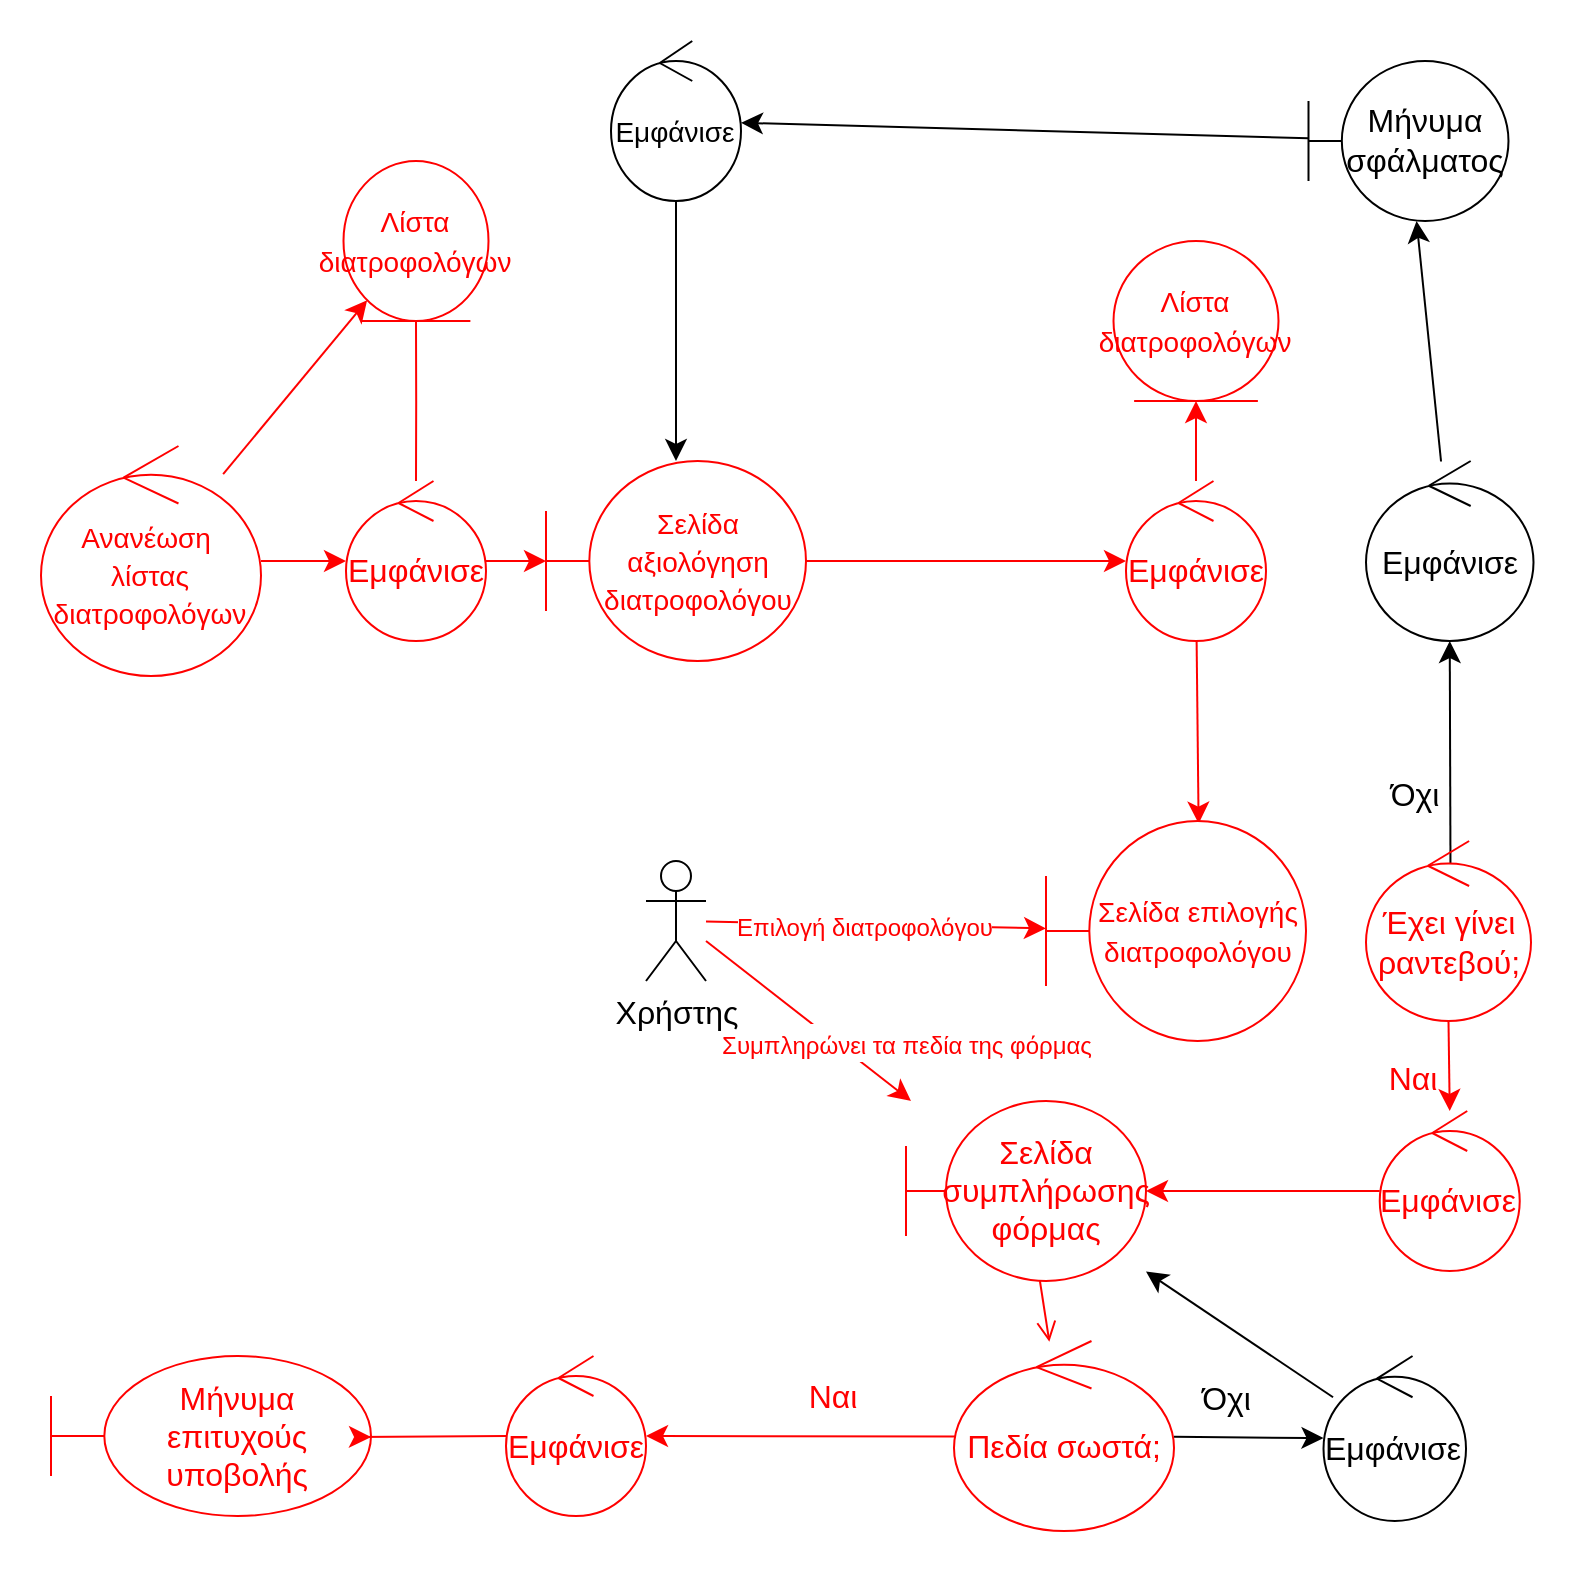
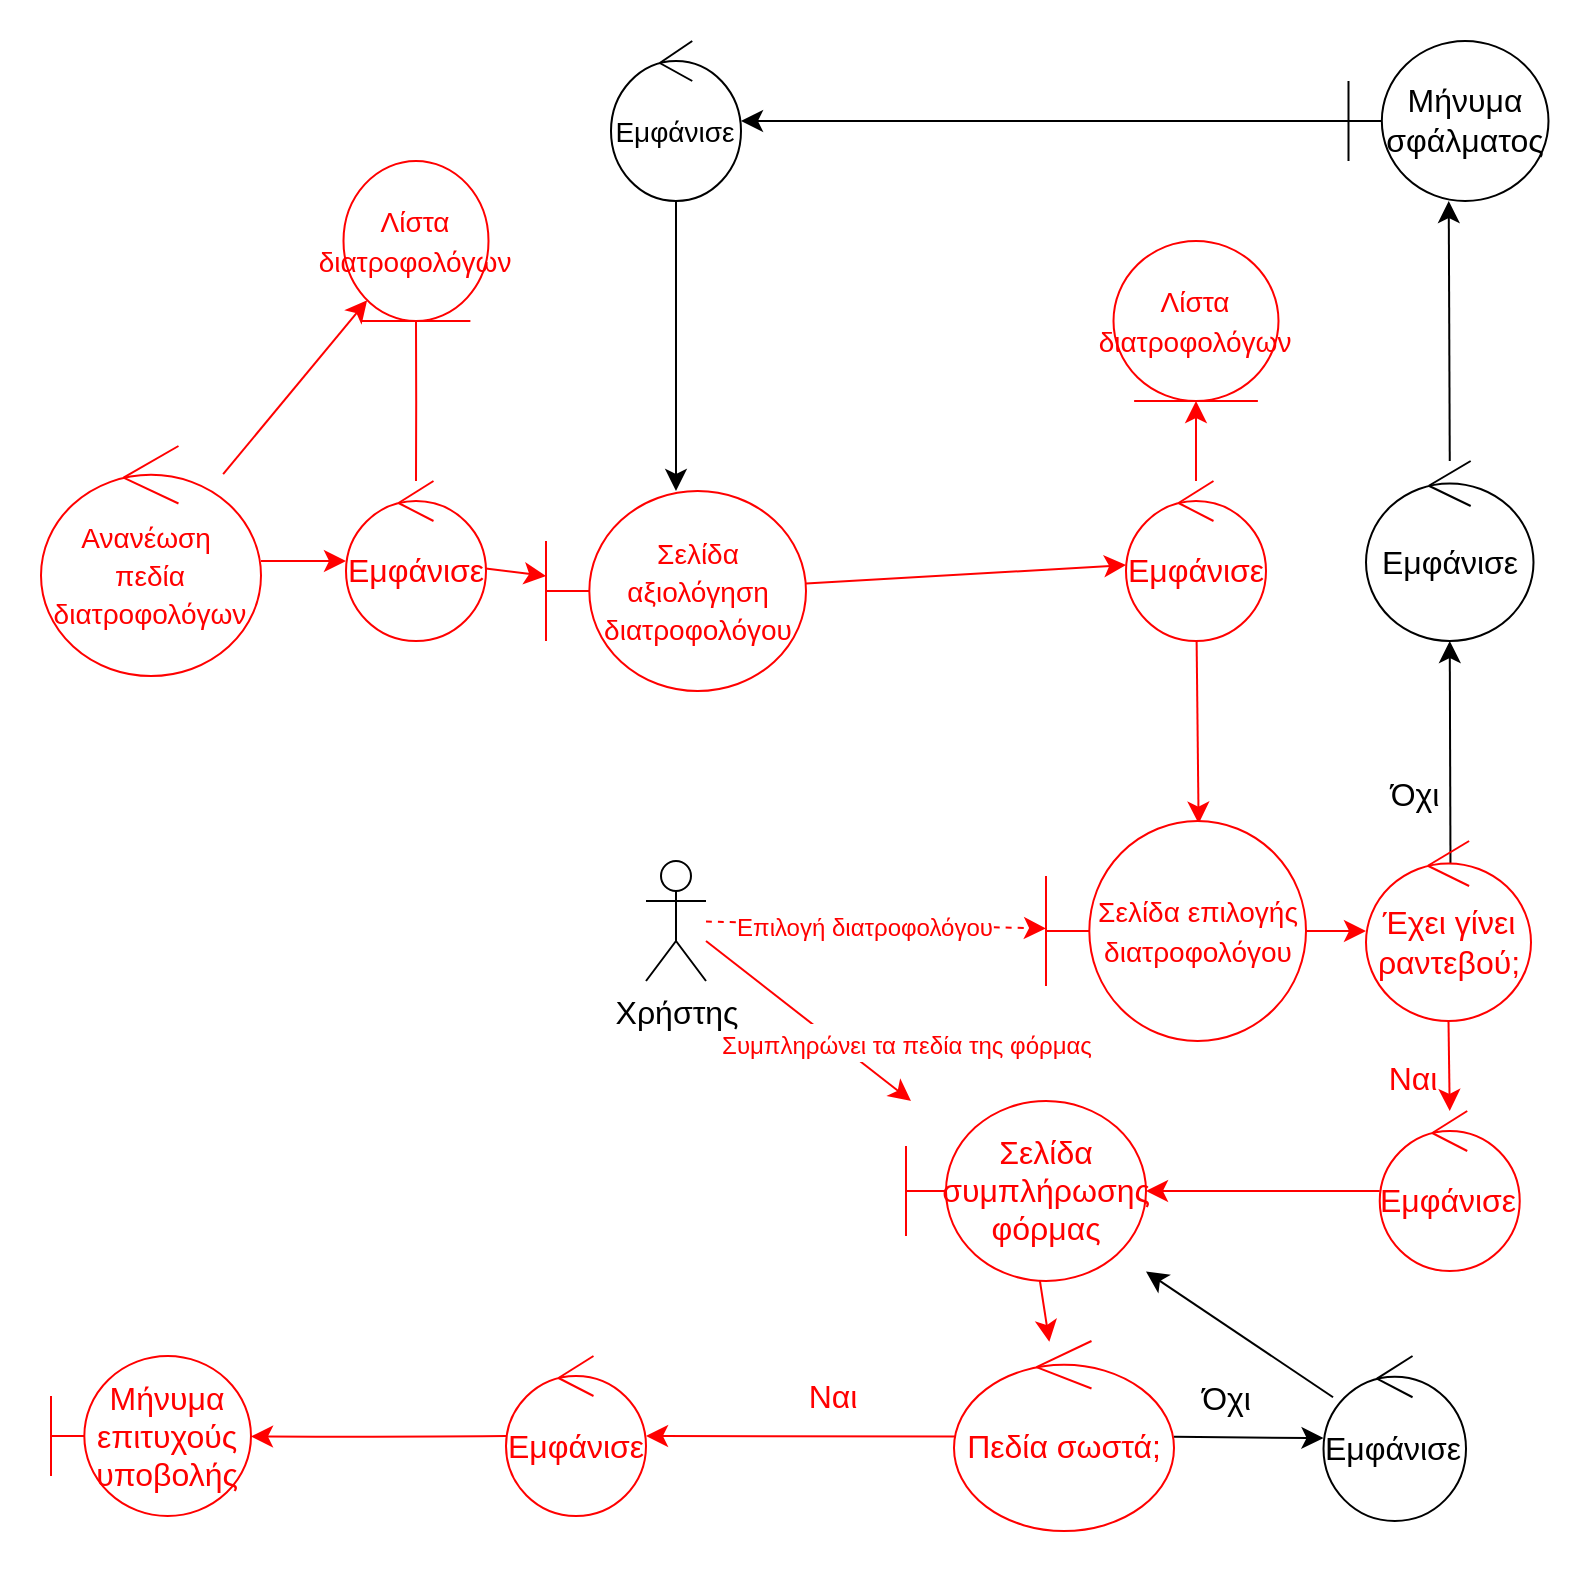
  <mxCell id="0" />
  <mxCell id="1" parent="0" />
- <mxCell id="2" value="" style="edgeStyle=none;curved=1;rounded=0;orthogonalLoop=1;jettySize=auto;html=1;fontSize=12;startSize=8;endSize=8;strokeColor=#FF0000;" parent="1" source="6" target="14" edge="1"><mxGeometry relative="1" as="geometry" /></mxCell>
+ <mxCell id="2" value="" style="edgeStyle=none;curved=1;rounded=0;orthogonalLoop=1;jettySize=auto;html=1;fontSize=12;startSize=8;endSize=8;strokeColor=#FF0000;dashed=1;" parent="1" source="6" target="14" edge="1"><mxGeometry relative="1" as="geometry" /></mxCell>
  <mxCell id="3" value="&lt;font color=&quot;#ff0000&quot; style=&quot;font-size: 12px;&quot;&gt;Επιλογή διατροφολόγου&lt;/font&gt;" style="edgeLabel;html=1;align=center;verticalAlign=middle;resizable=0;points=[];fontSize=16;" parent="2" vertex="1" connectable="0"><mxGeometry x="-0.175" y="-3" relative="1" as="geometry"><mxPoint x="9" y="-3" as="offset" /></mxGeometry></mxCell>
  <mxCell id="4" value="" style="edgeStyle=none;curved=1;rounded=0;orthogonalLoop=1;jettySize=auto;html=1;fontSize=12;startSize=8;endSize=8;strokeColor=#FF0000;" parent="1" source="6" edge="1"><mxGeometry relative="1" as="geometry"><Array as="points"><mxPoint x="352.5" y="470" /></Array><mxPoint x="455" y="550" as="targetPoint" /></mxGeometry></mxCell>
  <mxCell id="5" value="&lt;font style=&quot;font-size: 12px;&quot;&gt;Συμπληρώνει τα πεδία της φόρμας&lt;/font&gt;" style="edgeLabel;html=1;align=center;verticalAlign=middle;resizable=0;points=[];fontSize=16;fontColor=#FF0000;" parent="4" vertex="1" connectable="0"><mxGeometry x="0.15" relative="1" as="geometry"><mxPoint x="41" y="4" as="offset" /></mxGeometry></mxCell>
  <mxCell id="6" value="Χρήστης" style="shape=umlActor;verticalLabelPosition=bottom;verticalAlign=top;html=1;outlineConnect=0;fontSize=16;" parent="1" vertex="1"><mxGeometry x="322.5" y="430" width="30" height="60" as="geometry" /></mxCell>
  <mxCell id="7" value="" style="edgeStyle=none;curved=1;rounded=0;orthogonalLoop=1;jettySize=auto;html=1;fontSize=12;startSize=8;endSize=8;strokeColor=#FF0000;" parent="1" source="8" target="11" edge="1"><mxGeometry relative="1" as="geometry" /></mxCell>
- <mxCell id="8" value="&lt;font color=&quot;#ff0000&quot; style=&quot;font-size: 14px;&quot;&gt;Σελίδα αξιολόγηση διατροφολόγου&lt;/font&gt;" style="shape=umlBoundary;whiteSpace=wrap;html=1;fontSize=16;strokeColor=#FF0000;" parent="1" vertex="1"><mxGeometry x="272.5" y="230" width="130" height="100" as="geometry" /></mxCell>
+ <mxCell id="8" value="&lt;font color=&quot;#ff0000&quot; style=&quot;font-size: 14px;&quot;&gt;Σελίδα αξιολόγηση διατροφολόγου&lt;/font&gt;" style="shape=umlBoundary;whiteSpace=wrap;html=1;fontSize=16;strokeColor=#FF0000;" parent="1" vertex="1"><mxGeometry x="272.5" y="245" width="130" height="100" as="geometry" /></mxCell>
  <mxCell id="9" value="" style="edgeStyle=none;curved=1;rounded=0;orthogonalLoop=1;jettySize=auto;html=1;fontSize=12;startSize=8;endSize=8;strokeColor=#FF0000;" parent="1" source="11" target="12" edge="1"><mxGeometry relative="1" as="geometry" /></mxCell>
  <mxCell id="10" value="" style="edgeStyle=none;curved=1;rounded=0;orthogonalLoop=1;jettySize=auto;html=1;fontSize=12;startSize=8;endSize=8;entryX=0.587;entryY=0.012;entryDx=0;entryDy=0;entryPerimeter=0;strokeColor=#FF0000;" parent="1" source="11" target="14" edge="1"><mxGeometry relative="1" as="geometry" /></mxCell>
  <mxCell id="11" value="&lt;font color=&quot;#ff0000&quot;&gt;Εμφάνισε&lt;/font&gt;" style="ellipse;shape=umlControl;whiteSpace=wrap;html=1;fontSize=16;strokeColor=#FF0000;" parent="1" vertex="1"><mxGeometry x="562.5" y="240" width="70" height="80" as="geometry" /></mxCell>
  <mxCell id="12" value="&lt;font color=&quot;#ff0000&quot; style=&quot;font-size: 14px;&quot;&gt;Λίστα διατροφολόγων&lt;/font&gt;" style="ellipse;shape=umlEntity;whiteSpace=wrap;html=1;fontSize=16;strokeColor=#FF0000;" parent="1" vertex="1"><mxGeometry x="556.25" y="120" width="82.5" height="80" as="geometry" /></mxCell>
+ <mxCell id="13" value="" style="edgeStyle=none;curved=1;rounded=0;orthogonalLoop=1;jettySize=auto;html=1;fontSize=12;startSize=8;endSize=8;strokeColor=#FF0000;" parent="1" source="14" target="19" edge="1"><mxGeometry relative="1" as="geometry" /></mxCell>
  <mxCell id="14" value="&lt;font color=&quot;#ff0000&quot; style=&quot;font-size: 14px;&quot;&gt;Σελίδα επιλογής διατροφολόγου&lt;/font&gt;" style="shape=umlBoundary;whiteSpace=wrap;html=1;fontSize=16;strokeColor=#FF0000;" parent="1" vertex="1"><mxGeometry x="522.5" y="410" width="130" height="110" as="geometry" /></mxCell>
  <mxCell id="15" value="" style="edgeStyle=none;curved=1;rounded=0;orthogonalLoop=1;jettySize=auto;html=1;fontSize=12;startSize=8;endSize=8;strokeColor=#FF0000;" parent="1" source="19" target="21" edge="1"><mxGeometry relative="1" as="geometry"><mxPoint x="652.5" y="540" as="targetPoint" /></mxGeometry></mxCell>
  <mxCell id="16" value="&lt;font color=&quot;#ff0000&quot;&gt;Ναι&lt;/font&gt;" style="edgeLabel;html=1;align=center;verticalAlign=middle;resizable=0;points=[];fontSize=16;" parent="15" vertex="1" connectable="0"><mxGeometry x="0.3" y="3" relative="1" as="geometry"><mxPoint x="-22" as="offset" /></mxGeometry></mxCell>
  <mxCell id="17" value="" style="edgeStyle=none;curved=1;rounded=0;orthogonalLoop=1;jettySize=auto;html=1;fontSize=12;startSize=8;endSize=8;exitX=0.512;exitY=0.132;exitDx=0;exitDy=0;exitPerimeter=0;" parent="1" source="19" target="40" edge="1"><mxGeometry relative="1" as="geometry" /></mxCell>
  <mxCell id="18" value="Όχι" style="edgeLabel;html=1;align=center;verticalAlign=middle;resizable=0;points=[];fontSize=16;" parent="17" vertex="1" connectable="0"><mxGeometry x="-0.372" relative="1" as="geometry"><mxPoint x="-18" as="offset" /></mxGeometry></mxCell>
  <mxCell id="19" value="&lt;font color=&quot;#ff0000&quot;&gt;Έχει γίνει ραντεβού;&lt;/font&gt;" style="ellipse;shape=umlControl;whiteSpace=wrap;html=1;fontSize=16;strokeColor=#FF0000;" parent="1" vertex="1"><mxGeometry x="682.5" y="420" width="82.5" height="90" as="geometry" /></mxCell>
  <mxCell id="20" value="" style="edgeStyle=none;curved=1;rounded=0;orthogonalLoop=1;jettySize=auto;html=1;fontSize=12;startSize=8;endSize=8;strokeColor=#FF0000;" parent="1" source="21" target="23" edge="1"><mxGeometry relative="1" as="geometry" /></mxCell>
  <mxCell id="21" value="&lt;font color=&quot;#ff0000&quot;&gt;Εμφάνισε&lt;/font&gt;" style="ellipse;shape=umlControl;whiteSpace=wrap;html=1;fontSize=16;strokeColor=#FF0000;" parent="1" vertex="1"><mxGeometry x="689.37" y="555" width="70" height="80" as="geometry" /></mxCell>
- <mxCell id="22" value="" style="edgeStyle=none;curved=1;rounded=0;orthogonalLoop=1;jettySize=auto;html=1;fontSize=12;startSize=8;endSize=8;strokeColor=#FF0000;endArrow=open;" parent="1" source="23" target="28" edge="1"><mxGeometry relative="1" as="geometry" /></mxCell>
+ <mxCell id="22" value="" style="edgeStyle=none;curved=1;rounded=0;orthogonalLoop=1;jettySize=auto;html=1;fontSize=12;startSize=8;endSize=8;strokeColor=#FF0000;" parent="1" source="23" target="28" edge="1"><mxGeometry relative="1" as="geometry" /></mxCell>
  <mxCell id="23" value="&lt;font color=&quot;#ff0000&quot;&gt;Σελίδα συμπλήρωσης φόρμας&lt;/font&gt;" style="shape=umlBoundary;whiteSpace=wrap;html=1;fontSize=16;strokeColor=#FF0000;" parent="1" vertex="1"><mxGeometry x="452.5" y="550" width="120" height="90" as="geometry" /></mxCell>
  <mxCell id="24" value="" style="edgeStyle=none;curved=1;rounded=0;orthogonalLoop=1;jettySize=auto;html=1;fontSize=12;startSize=8;endSize=8;exitX=0.031;exitY=0.503;exitDx=0;exitDy=0;exitPerimeter=0;strokeColor=#FF0000;" parent="1" source="28" target="31" edge="1"><mxGeometry relative="1" as="geometry" /></mxCell>
  <mxCell id="25" value="&lt;font color=&quot;#ff0000&quot;&gt;Ναι&lt;/font&gt;" style="edgeLabel;html=1;align=center;verticalAlign=middle;resizable=0;points=[];fontSize=16;" parent="24" vertex="1" connectable="0"><mxGeometry x="-0.523" y="2" relative="1" as="geometry"><mxPoint x="-26" y="-22" as="offset" /></mxGeometry></mxCell>
  <mxCell id="26" value="" style="edgeStyle=none;curved=1;rounded=0;orthogonalLoop=1;jettySize=auto;html=1;fontSize=12;startSize=8;endSize=8;" parent="1" source="28" target="46" edge="1"><mxGeometry relative="1" as="geometry" /></mxCell>
  <mxCell id="27" value="Όχι&amp;nbsp;" style="edgeLabel;html=1;align=center;verticalAlign=middle;resizable=0;points=[];fontSize=16;" parent="26" vertex="1" connectable="0"><mxGeometry x="-0.292" y="-2" relative="1" as="geometry"><mxPoint x="2" y="-22" as="offset" /></mxGeometry></mxCell>
  <mxCell id="28" value="&lt;font color=&quot;#ff0000&quot;&gt;Πεδία σωστά;&lt;/font&gt;" style="ellipse;shape=umlControl;whiteSpace=wrap;html=1;fontSize=16;strokeColor=#FF0000;" parent="1" vertex="1"><mxGeometry x="476.5" y="670" width="110" height="95" as="geometry" /></mxCell>
- <mxCell id="29" value="&lt;font color=&quot;#ff0000&quot;&gt;Μήνυμα επιτυχούς υποβολής&lt;/font&gt;" style="shape=umlBoundary;whiteSpace=wrap;html=1;fontSize=16;strokeColor=#FF0000;" parent="1" vertex="1"><mxGeometry x="25" y="677.5" width="160" height="80" as="geometry" /></mxCell>
+ <mxCell id="29" value="&lt;font color=&quot;#ff0000&quot;&gt;Μήνυμα επιτυχούς υποβολής&lt;/font&gt;" style="shape=umlBoundary;whiteSpace=wrap;html=1;fontSize=16;strokeColor=#FF0000;" parent="1" vertex="1"><mxGeometry x="25" y="677.5" width="100" height="80" as="geometry" /></mxCell>
  <mxCell id="30" value="" style="edgeStyle=none;curved=1;rounded=0;orthogonalLoop=1;jettySize=auto;html=1;fontSize=12;startSize=8;endSize=8;strokeColor=#FF0000;" parent="1" source="31" target="29" edge="1"><mxGeometry relative="1" as="geometry"><Array as="points"><mxPoint x="182.5" y="718" /></Array></mxGeometry></mxCell>
  <mxCell id="31" value="&lt;font color=&quot;#ff0000&quot;&gt;Εμφάνισε&lt;/font&gt;" style="ellipse;shape=umlControl;whiteSpace=wrap;html=1;fontSize=16;strokeColor=#FF0000;" parent="1" vertex="1"><mxGeometry x="252.5" y="677.5" width="70" height="80" as="geometry" /></mxCell>
  <mxCell id="32" value="" style="edgeStyle=none;curved=1;rounded=0;orthogonalLoop=1;jettySize=auto;html=1;fontSize=12;startSize=8;endSize=8;strokeColor=#FF0000;" parent="1" source="34" target="36" edge="1"><mxGeometry relative="1" as="geometry" /></mxCell>
  <mxCell id="33" value="" style="edgeStyle=none;curved=1;rounded=0;orthogonalLoop=1;jettySize=auto;html=1;fontSize=12;startSize=8;endSize=8;strokeColor=#FF0000;" parent="1" source="34" target="44" edge="1"><mxGeometry relative="1" as="geometry" /></mxCell>
- <mxCell id="34" value="&lt;font color=&quot;#ff0000&quot; style=&quot;font-size: 14px;&quot;&gt;Ανανέωση&amp;nbsp;&lt;br&gt;λίστας διατροφολόγων&lt;/font&gt;" style="ellipse;shape=umlControl;whiteSpace=wrap;html=1;fontSize=16;strokeColor=#FF0000;" parent="1" vertex="1"><mxGeometry y="222.5" width="110" height="115" as="geometry" x="20" /></mxCell>
+ <mxCell id="34" value="&lt;font color=&quot;#ff0000&quot; style=&quot;font-size: 14px;&quot;&gt;Ανανέωση&amp;nbsp;&lt;br&gt;πεδία διατροφολόγων&lt;/font&gt;" style="ellipse;shape=umlControl;whiteSpace=wrap;html=1;fontSize=16;strokeColor=#FF0000;" parent="1" vertex="1"><mxGeometry y="222.5" width="110" height="115" as="geometry" x="20" /></mxCell>
  <mxCell id="35" value="" style="edgeStyle=orthogonalEdgeStyle;rounded=0;orthogonalLoop=1;jettySize=auto;html=1;strokeColor=#FF0000;endArrow=none;endFill=0;" edge="1" parent="1" source="36" target="44"><mxGeometry relative="1" as="geometry" /></mxCell>
  <mxCell id="36" value="&lt;font color=&quot;#ff0000&quot; style=&quot;font-size: 14px;&quot;&gt;Λίστα διατροφολόγων&lt;/font&gt;" style="ellipse;shape=umlEntity;whiteSpace=wrap;html=1;fontSize=16;strokeColor=#FF0000;" parent="1" vertex="1"><mxGeometry x="171.25" y="80" width="72.5" height="80" as="geometry" /></mxCell>
  <mxCell id="37" value="" style="edgeStyle=none;curved=1;rounded=0;orthogonalLoop=1;jettySize=auto;html=1;fontSize=12;startSize=8;endSize=8;" parent="1" source="38" target="42" edge="1"><mxGeometry relative="1" as="geometry" /></mxCell>
- <mxCell id="38" value="Μήνυμα σφάλματος" style="shape=umlBoundary;whiteSpace=wrap;html=1;fontSize=16;" parent="1" vertex="1"><mxGeometry x="653.75" y="30" width="100" height="80" as="geometry" /></mxCell>
+ <mxCell id="38" value="Μήνυμα σφάλματος" style="shape=umlBoundary;whiteSpace=wrap;html=1;fontSize=16;" parent="1" vertex="1"><mxGeometry x="673.75" width="100" height="80" as="geometry" y="20" /></mxCell>
  <mxCell id="39" value="" style="edgeStyle=none;curved=1;rounded=0;orthogonalLoop=1;jettySize=auto;html=1;fontSize=12;startSize=8;endSize=8;" parent="1" source="40" target="38" edge="1"><mxGeometry relative="1" as="geometry" /></mxCell>
  <mxCell id="40" value="Εμφάνισε" style="ellipse;shape=umlControl;whiteSpace=wrap;html=1;fontSize=16;" parent="1" vertex="1"><mxGeometry x="682.5" y="230" width="83.75" height="90" as="geometry" /></mxCell>
  <mxCell id="41" value="" style="edgeStyle=none;curved=1;rounded=0;orthogonalLoop=1;jettySize=auto;html=1;fontSize=12;startSize=8;endSize=8;" parent="1" source="42" target="8" edge="1"><mxGeometry relative="1" as="geometry" /></mxCell>
  <mxCell id="42" value="&lt;font style=&quot;font-size: 14px;&quot;&gt;Εμφάνισε&lt;/font&gt;" style="ellipse;shape=umlControl;whiteSpace=wrap;html=1;fontSize=16;" parent="1" vertex="1"><mxGeometry x="305" width="65" height="80" as="geometry" y="20" /></mxCell>
  <mxCell id="43" value="" style="edgeStyle=none;curved=1;rounded=0;orthogonalLoop=1;jettySize=auto;html=1;fontSize=12;startSize=8;endSize=8;strokeColor=#FF0000;" parent="1" source="44" target="8" edge="1"><mxGeometry relative="1" as="geometry" /></mxCell>
  <mxCell id="44" value="&lt;font color=&quot;#ff0000&quot;&gt;Εμφάνισε&lt;/font&gt;" style="ellipse;shape=umlControl;whiteSpace=wrap;html=1;fontSize=16;strokeColor=#FF0000;" parent="1" vertex="1"><mxGeometry x="172.5" y="240" width="70" height="80" as="geometry" /></mxCell>
  <mxCell id="45" value="" style="edgeStyle=none;curved=1;rounded=0;orthogonalLoop=1;jettySize=auto;html=1;fontSize=12;startSize=8;endSize=8;" parent="1" source="46" target="23" edge="1"><mxGeometry relative="1" as="geometry" /></mxCell>
  <mxCell id="46" value="Εμφάνισε" style="ellipse;shape=umlControl;whiteSpace=wrap;html=1;fontSize=16;" parent="1" vertex="1"><mxGeometry x="661.25" y="677.5" width="71.25" height="82.5" as="geometry" /></mxCell>
